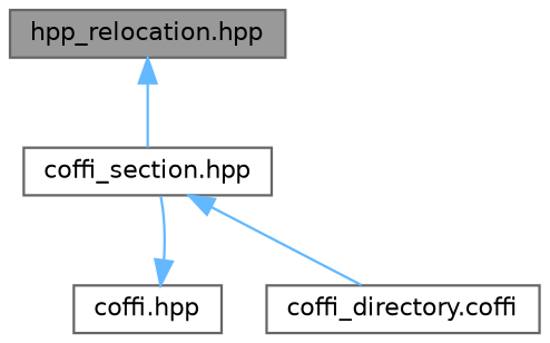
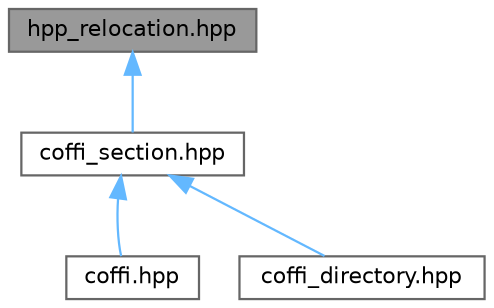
  digraph {
    node [color=grey40 fillcolor=white fontname=Helvetica fontsize=10 shape=box style=filled]
    edge [color=steelblue1 dir=back fontname=Helvetica fontsize=10 labelfontname=Helvetica labelfontsize=10 style=solid]
    n1 [color=gray40 fillcolor=grey60 fontcolor=black height=0.2 label="hpp_relocation.hpp" width=0.4]
    n2 [height=0.2 label="coffi_section.hpp" width=0.4]
    n3 [height=0.2 label="coffi.hpp" width=0.4]
-   n4 [height=0.2 label="coffi_directory.coffi" width=0.4]
+   n4 [height=0.2 label="coffi_directory.hpp" width=0.4]
    n1 -> n2
-   n3 -> n2
+   n2 -> n3
    n2 -> n4
  }
